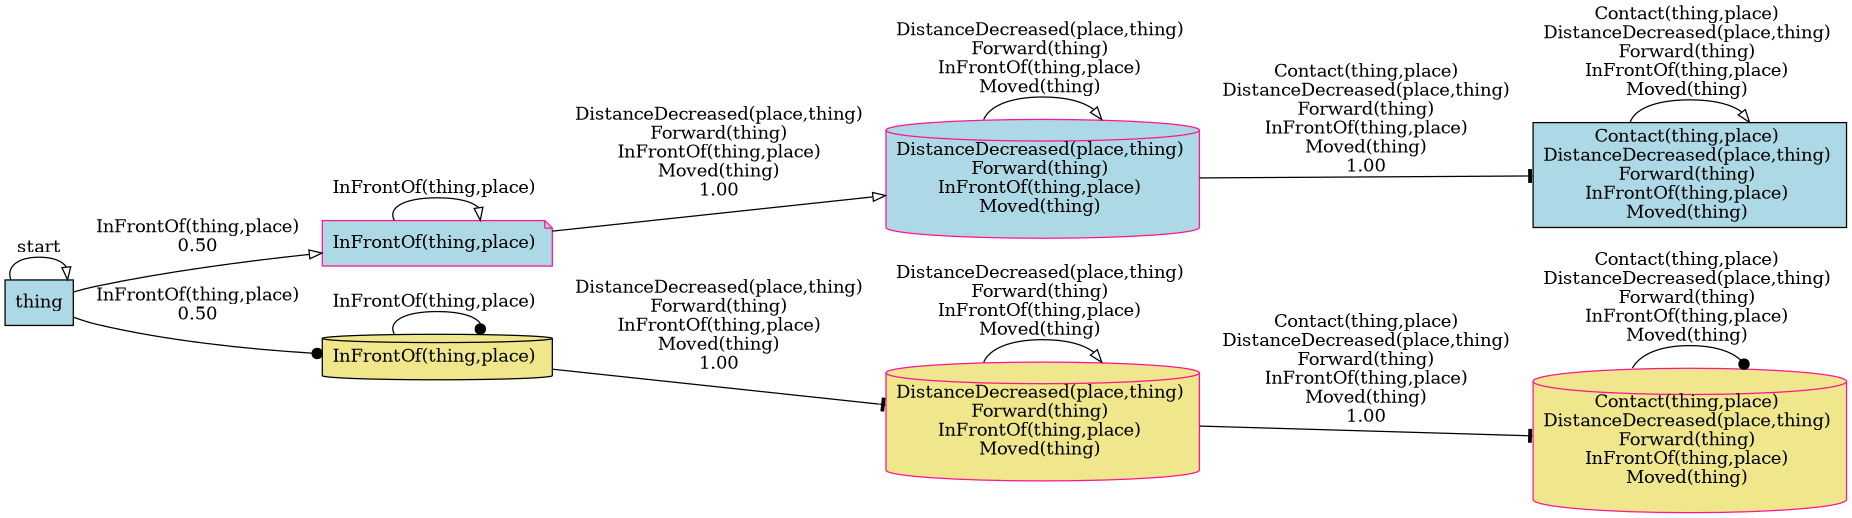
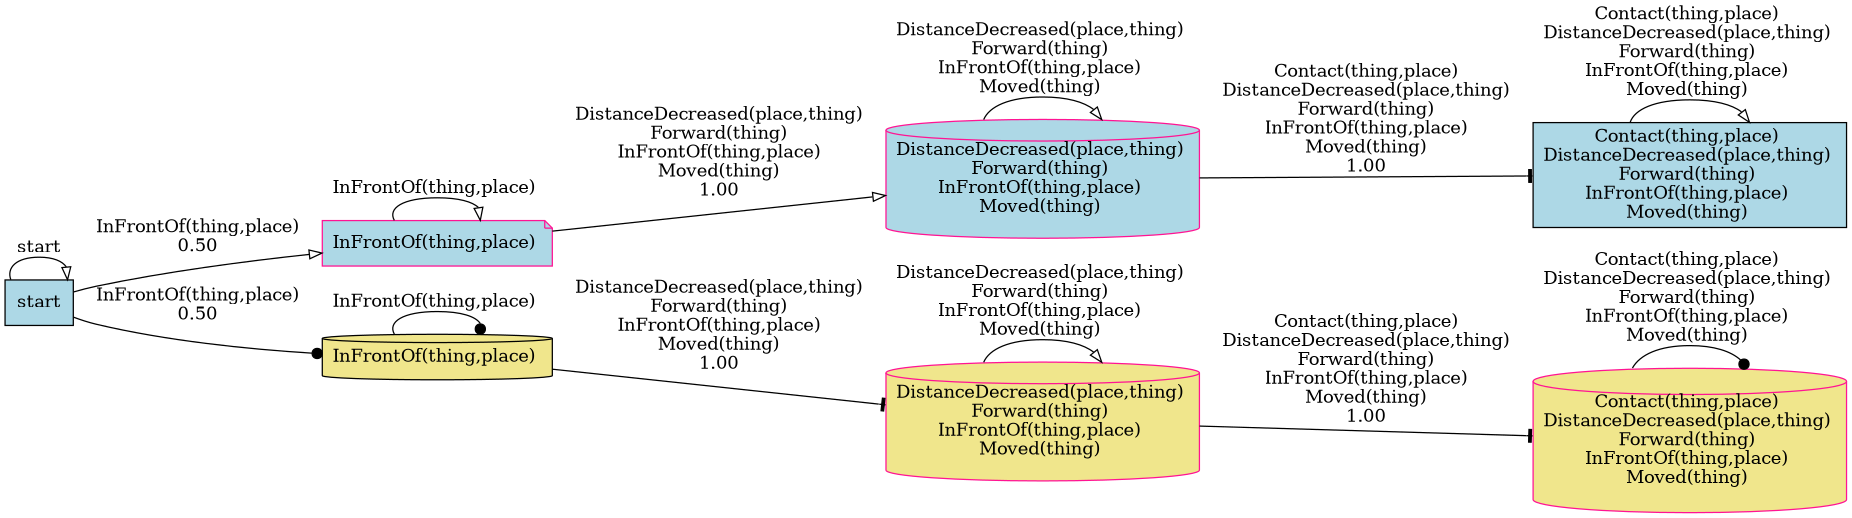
  digraph {
    rankdir=LR
    node [fontcolor=black style=filled fillcolor=lightblue color=deeppink shape=cylinder]
    edge [arrowhead=onormal]
    n1 [label="DistanceDecreased(place,thing) \nForward(thing) \nInFrontOf(thing,place) \nMoved(thing) \n"]
    n2 [label="Contact(thing,place) \nDistanceDecreased(place,thing) \nForward(thing) \nInFrontOf(thing,place) \nMoved(thing) \n" color=black shape=box]
    n3 [label="Contact(thing,place) \nDistanceDecreased(place,thing) \nForward(thing) \nInFrontOf(thing,place) \nMoved(thing) \n" fillcolor=khaki]
    n4 [label="InFrontOf(thing,place) \n" shape=note]
    n5 [label="DistanceDecreased(place,thing) \nForward(thing) \nInFrontOf(thing,place) \nMoved(thing) \n" fillcolor=khaki]
-   n6 [label=thing color=black shape=box]
+   n6 [label=start color=black shape=box]
    n7 [label="InFrontOf(thing,place) \n" fillcolor=khaki color=black]
    n1 -> n1 [label="DistanceDecreased(place,thing) \nForward(thing) \nInFrontOf(thing,place) \nMoved(thing) \n"]
    n1 -> n2 [label="Contact(thing,place)\nDistanceDecreased(place,thing)\nForward(thing)\nInFrontOf(thing,place)\nMoved(thing)\n1.00" arrowhead=tee]
    n2 -> n2 [label="Contact(thing,place) \nDistanceDecreased(place,thing) \nForward(thing) \nInFrontOf(thing,place) \nMoved(thing) \n"]
    n3 -> n3 [label="Contact(thing,place) \nDistanceDecreased(place,thing) \nForward(thing) \nInFrontOf(thing,place) \nMoved(thing) \n" arrowhead=dot]
    n4 -> n1 [label="DistanceDecreased(place,thing)\nForward(thing)\nInFrontOf(thing,place)\nMoved(thing)\n1.00"]
    n4 -> n4 [label="InFrontOf(thing,place) \n"]
    n5 -> n3 [label="Contact(thing,place)\nDistanceDecreased(place,thing)\nForward(thing)\nInFrontOf(thing,place)\nMoved(thing)\n1.00" arrowhead=tee]
    n5 -> n5 [label="DistanceDecreased(place,thing) \nForward(thing) \nInFrontOf(thing,place) \nMoved(thing) \n"]
    n6 -> n4 [label="InFrontOf(thing,place)\n0.50"]
    n6 -> n6 [label=start]
    n6 -> n7 [label="InFrontOf(thing,place)\n0.50" arrowhead=dot]
    n7 -> n5 [label="DistanceDecreased(place,thing)\nForward(thing)\nInFrontOf(thing,place)\nMoved(thing)\n1.00" arrowhead=tee]
    n7 -> n7 [label="InFrontOf(thing,place) \n" arrowhead=dot]
  }
